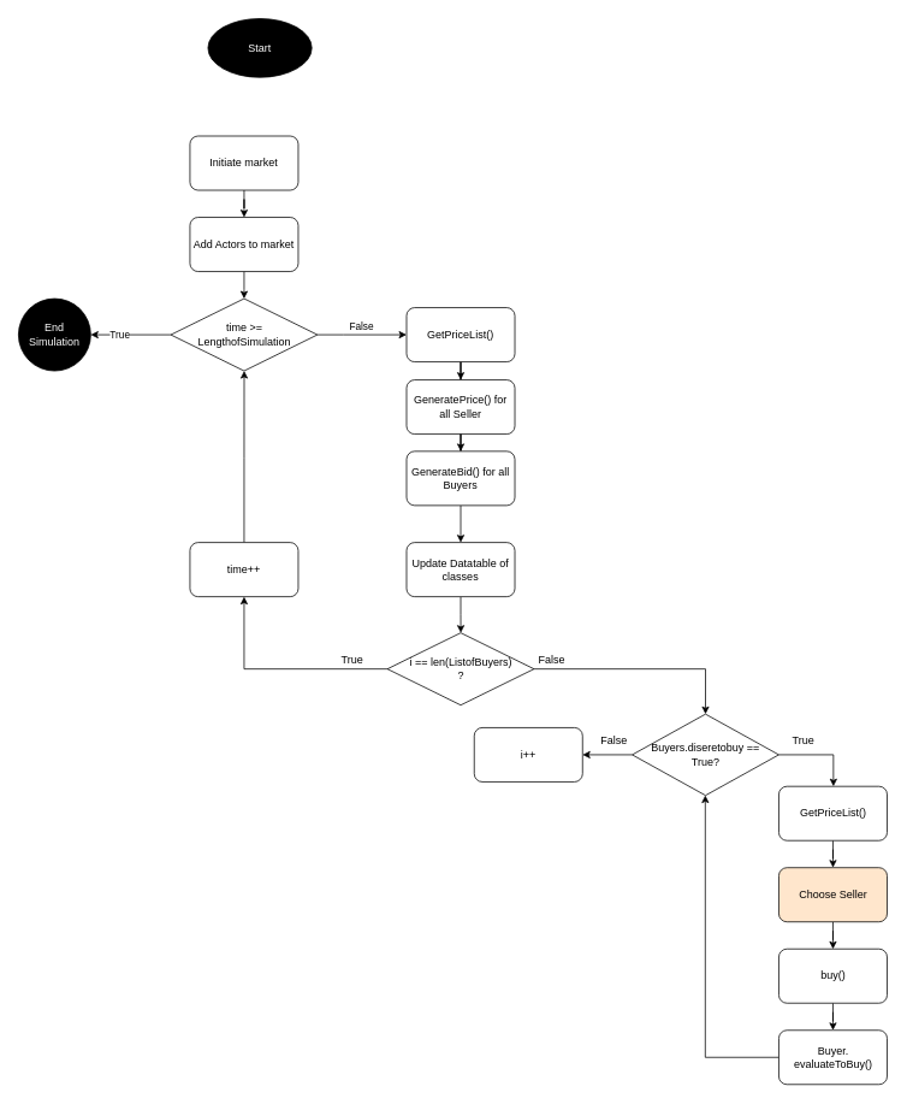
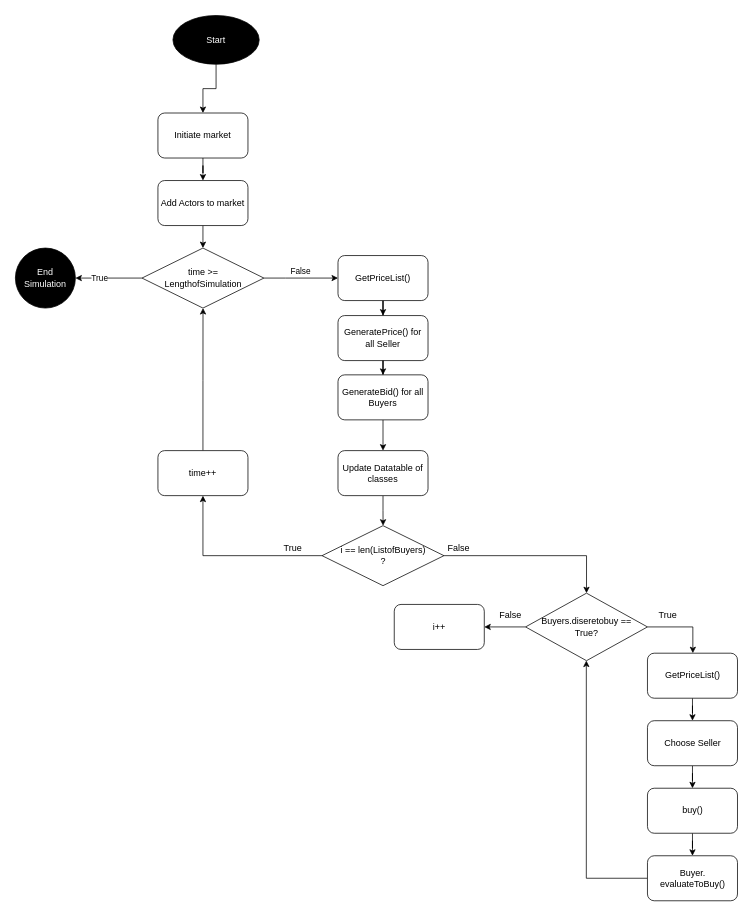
  <mxCell id="0" />
  <mxCell id="1" parent="0" />
  <mxCell id="2" value="" style="edgeStyle=orthogonalEdgeStyle;rounded=0;orthogonalLoop=1;jettySize=auto;html=1;" edge="1" parent="1" source="3"><mxGeometry relative="1" as="geometry"><mxPoint x="270" y="330" as="targetPoint" /></mxGeometry></mxCell>
  <mxCell id="3" value="Add Actors to market" style="rounded=1;whiteSpace=wrap;html=1;" vertex="1" parent="1"><mxGeometry x="210" y="240" width="120" height="60" as="geometry" /></mxCell>
  <mxCell id="4" style="edgeStyle=orthogonalEdgeStyle;rounded=0;orthogonalLoop=1;jettySize=auto;html=1;entryX=0.5;entryY=0;entryDx=0;entryDy=0;" edge="1" parent="1" source="5" target="3"><mxGeometry relative="1" as="geometry" /></mxCell>
  <mxCell id="5" value="Initiate market" style="whiteSpace=wrap;html=1;rounded=1;" vertex="1" parent="1"><mxGeometry x="210" y="150" width="120" height="60" as="geometry" /></mxCell>
  <mxCell id="6" value="False" style="edgeStyle=orthogonalEdgeStyle;rounded=0;orthogonalLoop=1;jettySize=auto;html=1;labelPosition=center;verticalLabelPosition=top;align=center;verticalAlign=bottom;" edge="1" parent="1" source="8" target="10"><mxGeometry relative="1" as="geometry"><mxPoint x="480" y="370" as="targetPoint" /><Array as="points"><mxPoint x="380" y="370" /><mxPoint x="380" y="370" /></Array></mxGeometry></mxCell>
  <mxCell id="7" value="&lt;font color=&quot;#000000&quot;&gt;True&lt;/font&gt;" style="edgeStyle=orthogonalEdgeStyle;rounded=0;orthogonalLoop=1;jettySize=auto;html=1;fontColor=#FFFFFF;labelPosition=left;verticalLabelPosition=middle;align=right;verticalAlign=middle;" edge="1" parent="1" source="8" target="36"><mxGeometry relative="1" as="geometry" /></mxCell>
  <mxCell id="8" value="time &amp;gt;= &lt;br&gt;LengthofSimulation" style="rhombus;whiteSpace=wrap;html=1;" vertex="1" parent="1"><mxGeometry x="188.75" y="330" width="162.5" height="80" as="geometry" /></mxCell>
  <mxCell id="9" style="edgeStyle=orthogonalEdgeStyle;rounded=0;orthogonalLoop=1;jettySize=auto;html=1;" edge="1" parent="1" source="10" target="12"><mxGeometry relative="1" as="geometry" /></mxCell>
  <mxCell id="10" value="GetPriceList()" style="rounded=1;whiteSpace=wrap;html=1;" vertex="1" parent="1"><mxGeometry x="450" y="340" width="120" height="60" as="geometry" /></mxCell>
  <mxCell id="11" style="edgeStyle=orthogonalEdgeStyle;rounded=0;orthogonalLoop=1;jettySize=auto;html=1;" edge="1" parent="1" source="12" target="14"><mxGeometry relative="1" as="geometry" /></mxCell>
  <mxCell id="12" value="GeneratePrice() for all Seller" style="rounded=1;whiteSpace=wrap;html=1;" vertex="1" parent="1"><mxGeometry x="450" y="420" width="120" height="60" as="geometry" /></mxCell>
  <mxCell id="13" value="" style="edgeStyle=orthogonalEdgeStyle;rounded=0;orthogonalLoop=1;jettySize=auto;html=1;" edge="1" parent="1" source="14" target="16"><mxGeometry relative="1" as="geometry" /></mxCell>
  <mxCell id="14" value="GenerateBid() for all Buyers" style="rounded=1;whiteSpace=wrap;html=1;" vertex="1" parent="1"><mxGeometry x="450" y="499" width="120" height="60" as="geometry" /></mxCell>
  <mxCell id="15" style="edgeStyle=orthogonalEdgeStyle;rounded=0;orthogonalLoop=1;jettySize=auto;html=1;" edge="1" parent="1" source="16" target="19"><mxGeometry relative="1" as="geometry" /></mxCell>
  <mxCell id="16" value="Update Datatable of classes" style="rounded=1;whiteSpace=wrap;html=1;" vertex="1" parent="1"><mxGeometry x="450" y="600" width="120" height="60" as="geometry" /></mxCell>
  <mxCell id="17" style="edgeStyle=orthogonalEdgeStyle;rounded=0;orthogonalLoop=1;jettySize=auto;html=1;entryX=0.5;entryY=0;entryDx=0;entryDy=0;exitX=1;exitY=0.5;exitDx=0;exitDy=0;" edge="1" parent="1" source="19" target="22"><mxGeometry relative="1" as="geometry"><mxPoint x="621.25" y="750" as="sourcePoint" /></mxGeometry></mxCell>
  <mxCell id="18" style="edgeStyle=orthogonalEdgeStyle;rounded=0;orthogonalLoop=1;jettySize=auto;html=1;" edge="1" parent="1" source="19" target="40"><mxGeometry relative="1" as="geometry"><mxPoint x="320" y="900" as="targetPoint" /></mxGeometry></mxCell>
  <mxCell id="19" value="i == len(ListofBuyers)&lt;br&gt;?" style="rhombus;whiteSpace=wrap;html=1;" vertex="1" parent="1"><mxGeometry x="428.75" y="700" width="162.5" height="80" as="geometry" /></mxCell>
  <mxCell id="20" style="edgeStyle=orthogonalEdgeStyle;rounded=0;orthogonalLoop=1;jettySize=auto;html=1;labelPosition=left;verticalLabelPosition=top;align=right;verticalAlign=bottom;" edge="1" parent="1" source="22" target="24"><mxGeometry relative="1" as="geometry"><Array as="points"><mxPoint x="923" y="835" /></Array></mxGeometry></mxCell>
  <mxCell id="21" value="" style="edgeStyle=orthogonalEdgeStyle;rounded=0;orthogonalLoop=1;jettySize=auto;html=1;entryX=1;entryY=0.5;entryDx=0;entryDy=0;" edge="1" parent="1" source="22" target="32"><mxGeometry relative="1" as="geometry"><mxPoint x="598.75" y="835" as="targetPoint" /></mxGeometry></mxCell>
  <mxCell id="22" value="Buyers.diseretobuy == &lt;br&gt;True?" style="rhombus;whiteSpace=wrap;html=1;" vertex="1" parent="1"><mxGeometry x="700" y="790" width="162.5" height="90" as="geometry" /></mxCell>
  <mxCell id="23" value="" style="edgeStyle=orthogonalEdgeStyle;rounded=0;orthogonalLoop=1;jettySize=auto;html=1;" edge="1" parent="1" source="24" target="27"><mxGeometry relative="1" as="geometry" /></mxCell>
  <mxCell id="24" value="GetPriceList()" style="rounded=1;whiteSpace=wrap;html=1;" vertex="1" parent="1"><mxGeometry x="862.5" y="870" width="120" height="60" as="geometry" /></mxCell>
  <mxCell id="25" value="True" style="text;html=1;strokeColor=none;fillColor=none;align=center;verticalAlign=middle;whiteSpace=wrap;rounded=0;" vertex="1" parent="1"><mxGeometry x="870" y="810" width="40" height="20" as="geometry" /></mxCell>
  <mxCell id="26" value="" style="edgeStyle=orthogonalEdgeStyle;rounded=0;orthogonalLoop=1;jettySize=auto;html=1;" edge="1" parent="1" source="27" target="29"><mxGeometry relative="1" as="geometry" /></mxCell>
- <mxCell id="27" value="Choose Seller" style="whiteSpace=wrap;html=1;rounded=1;fillColor=#ffe6cc;" vertex="1" parent="1"><mxGeometry x="862.5" y="960" width="120" height="60" as="geometry" /></mxCell>
+ <mxCell id="27" value="Choose Seller" style="whiteSpace=wrap;html=1;rounded=1;" vertex="1" parent="1"><mxGeometry x="862.5" y="960" width="120" height="60" as="geometry" /></mxCell>
  <mxCell id="28" value="" style="edgeStyle=orthogonalEdgeStyle;rounded=0;orthogonalLoop=1;jettySize=auto;html=1;" edge="1" parent="1" source="29" target="31"><mxGeometry relative="1" as="geometry" /></mxCell>
  <mxCell id="29" value="buy()" style="whiteSpace=wrap;html=1;rounded=1;" vertex="1" parent="1"><mxGeometry x="862.5" y="1050" width="120" height="60" as="geometry" /></mxCell>
  <mxCell id="30" style="edgeStyle=orthogonalEdgeStyle;rounded=0;orthogonalLoop=1;jettySize=auto;html=1;" edge="1" parent="1" source="31" target="22"><mxGeometry relative="1" as="geometry"><Array as="points"><mxPoint x="781" y="1170" /></Array></mxGeometry></mxCell>
  <mxCell id="31" value="&lt;span style=&quot;background-color: rgb(255 , 255 , 255)&quot;&gt;Buyer.&lt;br&gt;evaluateToBuy()&lt;/span&gt;" style="whiteSpace=wrap;html=1;rounded=1;" vertex="1" parent="1"><mxGeometry x="862.5" y="1140" width="120" height="60" as="geometry" /></mxCell>
  <mxCell id="32" value="i++" style="rounded=1;whiteSpace=wrap;html=1;" vertex="1" parent="1"><mxGeometry x="525" y="805" width="120" height="60" as="geometry" /></mxCell>
  <mxCell id="33" value="False" style="text;html=1;strokeColor=none;fillColor=none;align=center;verticalAlign=middle;whiteSpace=wrap;rounded=0;" vertex="1" parent="1"><mxGeometry x="591.25" y="720" width="40" height="20" as="geometry" /></mxCell>
  <mxCell id="34" value="False" style="text;html=1;strokeColor=none;fillColor=none;align=center;verticalAlign=middle;whiteSpace=wrap;rounded=0;" vertex="1" parent="1"><mxGeometry x="660" y="810" width="40" height="20" as="geometry" /></mxCell>
  <mxCell id="35" value="True" style="text;html=1;strokeColor=none;fillColor=none;align=center;verticalAlign=middle;whiteSpace=wrap;rounded=0;" vertex="1" parent="1"><mxGeometry x="370" y="720" width="40" height="20" as="geometry" /></mxCell>
  <mxCell id="36" value="&lt;span style=&quot;&quot;&gt;End Simulation&lt;/span&gt;" style="ellipse;whiteSpace=wrap;html=1;aspect=fixed;fillColor=#000000;fontColor=#FFFFFF;labelBackgroundColor=none;" vertex="1" parent="1"><mxGeometry x="20" y="330" width="80" height="80" as="geometry" /></mxCell>
+ <mxCell id="37" style="edgeStyle=orthogonalEdgeStyle;rounded=0;orthogonalLoop=1;jettySize=auto;html=1;fontColor=#FFFFFF;" edge="1" parent="1" source="38" target="5"><mxGeometry relative="1" as="geometry" /></mxCell>
  <mxCell id="38" value="&lt;span&gt;Start&lt;/span&gt;" style="ellipse;whiteSpace=wrap;html=1;aspect=fixed;fillColor=#000000;fontColor=#FFFFFF;labelBackgroundColor=none;" vertex="1" parent="1"><mxGeometry x="230" y="20" width="115" height="65" as="geometry" /></mxCell>
  <mxCell id="39" style="edgeStyle=orthogonalEdgeStyle;curved=1;rounded=0;orthogonalLoop=1;jettySize=auto;html=1;fontColor=#FFFFFF;" edge="1" parent="1" source="40" target="8"><mxGeometry relative="1" as="geometry" /></mxCell>
  <mxCell id="40" value="time++" style="rounded=1;whiteSpace=wrap;html=1;" vertex="1" parent="1"><mxGeometry x="210" y="600" width="120" height="60" as="geometry" /></mxCell>
